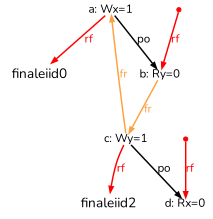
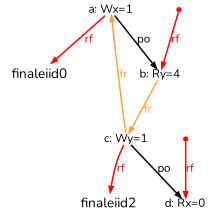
  digraph {
    fontname=Nunito
    node [fontname=Nunito shape=none]
    edge [arrowsize=0.600000 color=red fontcolor=red fontname=Nunito fontsize=12 penwidth=1.500000]
    n1 [color=red fixedsize=true fontsize=12 height=0.166667 label="a: Wx=1" width=0.666667]
-   n2 [fixedsize=true fontsize=12 height=0.166667 label="b: Ry=0" width=0.666667]
+   n2 [fixedsize=true fontsize=12 height=0.166667 label="b: Ry=4" width=0.666667]
    finaleiid0 [height=0.0 width=0.0]
    n4 [fixedsize=true fontsize=12 height=0.166667 label="c: Wy=1" width=0.666667]
    n5 [fixedsize=true fontsize=12 height=0.166667 label="d: Rx=0" width=0.666667]
    finaleiid2 [height=0.0 width=0.0]
    initeiid1 [color=red height=0.06 shape=point width=0.06]
    initeiid3 [color=red height=0.06 shape=point width=0.06]
    n1 -> n2 [color=black fontcolor=black label=po]
    n1 -> finaleiid0 [label=rf]
    n2 -> n4 [color="#ffa040" fontcolor="#ffa040" label=fr]
    n4 -> n1 [color="#ffa040" fontcolor="#ffa040" label=fr]
    n4 -> n5 [color=black fontcolor=black label=po]
    n4 -> finaleiid2 [label=rf]
    initeiid1 -> n2 [label=rf]
    initeiid3 -> n5 [label=rf]
  }
